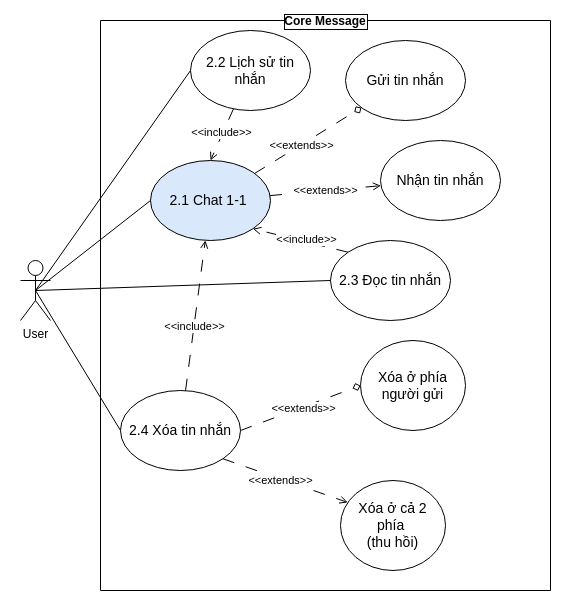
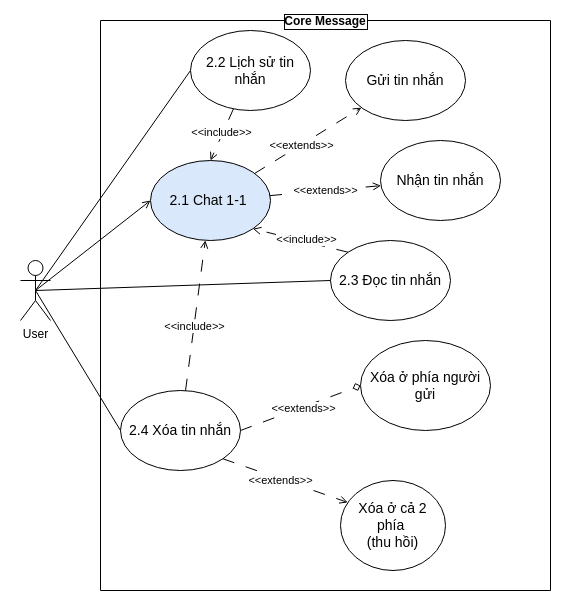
  <mxCell id="0" />
  <mxCell id="1" parent="0" />
  <mxCell id="2" value="Core Message" style="swimlane;startSize=0;labelBorderColor=default;labelBackgroundColor=default;" vertex="1" parent="1"><mxGeometry x="100" y="20" width="450" height="570" as="geometry" /></mxCell>
- <mxCell id="3" value="" style="rounded=0;orthogonalLoop=1;jettySize=auto;html=1;dashed=1;dashPattern=12 12;endArrow=diamond;endFill=0;" edge="1" parent="2" source="6" target="22"><mxGeometry relative="1" as="geometry" /></mxCell>
+ <mxCell id="3" value="" style="rounded=0;orthogonalLoop=1;jettySize=auto;html=1;dashed=1;dashPattern=12 12;endArrow=open;endFill=0;" edge="1" parent="2" source="6" target="22"><mxGeometry relative="1" as="geometry" /></mxCell>
  <mxCell id="4" value="&amp;lt;&amp;lt;extends&amp;gt;&amp;gt;" style="edgeLabel;html=1;align=center;verticalAlign=middle;resizable=0;points=[];" vertex="1" connectable="0" parent="3"><mxGeometry x="-0.121" relative="1" as="geometry"><mxPoint as="offset" /></mxGeometry></mxCell>
  <mxCell id="5" value="&amp;lt;&amp;lt;extends&amp;gt;&amp;gt;" style="rounded=0;orthogonalLoop=1;jettySize=auto;html=1;endArrow=open;endFill=0;dashed=1;dashPattern=12 12;" edge="1" parent="2" source="6" target="23"><mxGeometry relative="1" as="geometry" /></mxCell>
  <mxCell id="6" value="&lt;font style=&quot;font-size: 14px;&quot;&gt;2.1 Chat 1-1&amp;nbsp;&lt;/font&gt;" style="ellipse;whiteSpace=wrap;html=1;fillColor=#dae8fc;" vertex="1" parent="2"><mxGeometry x="50" y="140" width="120" height="80" as="geometry" /></mxCell>
  <mxCell id="7" style="rounded=0;orthogonalLoop=1;jettySize=auto;html=1;entryX=0.5;entryY=0;entryDx=0;entryDy=0;endArrow=open;endFill=0;dashed=1;dashPattern=12 12;" edge="1" parent="2" source="9" target="6"><mxGeometry relative="1" as="geometry" /></mxCell>
  <mxCell id="8" value="&amp;lt;&amp;lt;include&amp;gt;&amp;gt;" style="edgeLabel;html=1;align=center;verticalAlign=middle;resizable=0;points=[];" vertex="1" connectable="0" parent="7"><mxGeometry x="-0.096" y="-2" relative="1" as="geometry"><mxPoint as="offset" /></mxGeometry></mxCell>
  <mxCell id="9" value="&lt;font style=&quot;font-size: 14px;&quot;&gt;2.2 Lịch sử tin nhắn&lt;/font&gt;" style="ellipse;whiteSpace=wrap;html=1;" vertex="1" parent="2"><mxGeometry x="90" y="10" width="120" height="80" as="geometry" /></mxCell>
  <mxCell id="10" style="rounded=0;orthogonalLoop=1;jettySize=auto;html=1;exitX=0;exitY=0;exitDx=0;exitDy=0;entryX=1;entryY=1;entryDx=0;entryDy=0;endArrow=open;endFill=0;dashed=1;dashPattern=12 12;" edge="1" parent="2" source="12" target="6"><mxGeometry relative="1" as="geometry" /></mxCell>
  <mxCell id="11" value="&amp;lt;&amp;lt;include&amp;gt;&amp;gt;" style="edgeLabel;html=1;align=center;verticalAlign=middle;resizable=0;points=[];" vertex="1" connectable="0" parent="10"><mxGeometry x="-0.093" y="-2" relative="1" as="geometry"><mxPoint y="-1" as="offset" /></mxGeometry></mxCell>
  <mxCell id="12" value="&lt;font style=&quot;font-size: 14px;&quot;&gt;2.3 Đọc tin nhắn&lt;/font&gt;" style="ellipse;whiteSpace=wrap;html=1;" vertex="1" parent="2"><mxGeometry x="230" y="220" width="120" height="80" as="geometry" /></mxCell>
  <mxCell id="13" style="rounded=0;orthogonalLoop=1;jettySize=auto;html=1;entryX=0;entryY=0.5;entryDx=0;entryDy=0;exitX=1;exitY=0.5;exitDx=0;exitDy=0;dashed=1;dashPattern=12 12;endArrow=diamond;endFill=0;" edge="1" parent="2" source="17" target="18"><mxGeometry relative="1" as="geometry" /></mxCell>
  <mxCell id="14" value="&amp;lt;&amp;lt;extends&amp;gt;&amp;gt;" style="edgeLabel;html=1;align=center;verticalAlign=middle;resizable=0;points=[];" vertex="1" connectable="0" parent="13"><mxGeometry x="0.034" y="-1" relative="1" as="geometry"><mxPoint as="offset" /></mxGeometry></mxCell>
  <mxCell id="15" style="rounded=0;orthogonalLoop=1;jettySize=auto;html=1;dashed=1;dashPattern=12 12;endArrow=open;startFill=0;endFill=0;" edge="1" parent="2" source="17" target="6"><mxGeometry relative="1" as="geometry" /></mxCell>
  <mxCell id="16" value="&amp;lt;&amp;lt;include&amp;gt;&amp;gt;" style="edgeLabel;html=1;align=center;verticalAlign=middle;resizable=0;points=[];" vertex="1" connectable="0" parent="15"><mxGeometry x="-0.138" relative="1" as="geometry"><mxPoint as="offset" /></mxGeometry></mxCell>
  <mxCell id="17" value="&lt;span style=&quot;font-size: 14px;&quot;&gt;2.4 Xóa tin nhắn&lt;/span&gt;" style="ellipse;whiteSpace=wrap;html=1;" vertex="1" parent="2"><mxGeometry x="20" y="370" width="120" height="80" as="geometry" /></mxCell>
- <mxCell id="18" value="&lt;font style=&quot;font-size: 14px;&quot;&gt;Xóa ở phía người gửi&lt;/font&gt;" style="ellipse;whiteSpace=wrap;html=1;" vertex="1" parent="2"><mxGeometry x="260" y="320" width="105" height="90" as="geometry" /></mxCell>
+ <mxCell id="18" value="&lt;font style=&quot;font-size: 14px;&quot;&gt;Xóa ở phía người gửi&lt;/font&gt;" style="ellipse;whiteSpace=wrap;html=1;" vertex="1" parent="2"><mxGeometry x="260" y="320" width="130" height="90" as="geometry" /></mxCell>
  <mxCell id="19" value="&lt;font style=&quot;font-size: 14px;&quot;&gt;Xóa ở cả 2 phía&amp;nbsp;&lt;/font&gt;&lt;div&gt;&lt;font style=&quot;font-size: 14px;&quot;&gt;(thu hồi)&lt;/font&gt;&lt;/div&gt;" style="ellipse;whiteSpace=wrap;html=1;" vertex="1" parent="2"><mxGeometry x="240" y="460" width="105" height="90" as="geometry" /></mxCell>
  <mxCell id="20" style="rounded=0;orthogonalLoop=1;jettySize=auto;html=1;exitX=1;exitY=1;exitDx=0;exitDy=0;entryX=0.069;entryY=0.244;entryDx=0;entryDy=0;entryPerimeter=0;dashed=1;dashPattern=12 12;endArrow=open;endFill=0;" edge="1" parent="2" source="17" target="19"><mxGeometry relative="1" as="geometry" /></mxCell>
  <mxCell id="21" value="&amp;lt;&amp;lt;extends&amp;gt;&amp;gt;" style="edgeLabel;html=1;align=center;verticalAlign=middle;resizable=0;points=[];" vertex="1" connectable="0" parent="20"><mxGeometry x="-0.07" y="-1" relative="1" as="geometry"><mxPoint as="offset" /></mxGeometry></mxCell>
  <mxCell id="22" value="&lt;span style=&quot;font-size: 14px;&quot;&gt;Gửi tin nhắn&lt;/span&gt;" style="ellipse;whiteSpace=wrap;html=1;" vertex="1" parent="2"><mxGeometry x="245" y="20" width="120" height="80" as="geometry" /></mxCell>
  <mxCell id="23" value="&lt;span style=&quot;font-size: 14px;&quot;&gt;Nhận tin nhắn&lt;/span&gt;" style="ellipse;whiteSpace=wrap;html=1;" vertex="1" parent="2"><mxGeometry x="280" y="120" width="120" height="80" as="geometry" /></mxCell>
- <mxCell id="24" style="rounded=0;orthogonalLoop=1;jettySize=auto;html=1;exitX=0.5;exitY=0.5;exitDx=0;exitDy=0;exitPerimeter=0;entryX=0;entryY=0.5;entryDx=0;entryDy=0;endArrow=none;startFill=0;" edge="1" parent="1" source="28" target="6"><mxGeometry relative="1" as="geometry" /></mxCell>
+ <mxCell id="24" style="rounded=0;orthogonalLoop=1;jettySize=auto;html=1;exitX=0.5;exitY=0.5;exitDx=0;exitDy=0;exitPerimeter=0;entryX=0;entryY=0.5;entryDx=0;entryDy=0;endArrow=open;startFill=0;" edge="1" parent="1" source="28" target="6"><mxGeometry relative="1" as="geometry" /></mxCell>
  <mxCell id="25" style="rounded=0;orthogonalLoop=1;jettySize=auto;html=1;exitX=0.5;exitY=0.5;exitDx=0;exitDy=0;exitPerimeter=0;entryX=0;entryY=0.5;entryDx=0;entryDy=0;endArrow=none;startFill=0;" edge="1" parent="1" source="28" target="12"><mxGeometry relative="1" as="geometry" /></mxCell>
  <mxCell id="26" style="rounded=0;orthogonalLoop=1;jettySize=auto;html=1;exitX=0.5;exitY=0.5;exitDx=0;exitDy=0;exitPerimeter=0;entryX=0;entryY=0.5;entryDx=0;entryDy=0;endArrow=none;startFill=0;" edge="1" parent="1" source="28" target="9"><mxGeometry relative="1" as="geometry" /></mxCell>
  <mxCell id="27" style="rounded=0;orthogonalLoop=1;jettySize=auto;html=1;exitX=0.5;exitY=0.5;exitDx=0;exitDy=0;exitPerimeter=0;entryX=0;entryY=0.5;entryDx=0;entryDy=0;endArrow=none;startFill=0;" edge="1" parent="1" source="28" target="17"><mxGeometry relative="1" as="geometry" /></mxCell>
  <mxCell id="28" value="User" style="shape=umlActor;verticalLabelPosition=bottom;verticalAlign=top;html=1;outlineConnect=0;" vertex="1" parent="1"><mxGeometry x="20" y="260" width="30" height="60" as="geometry" /></mxCell>
